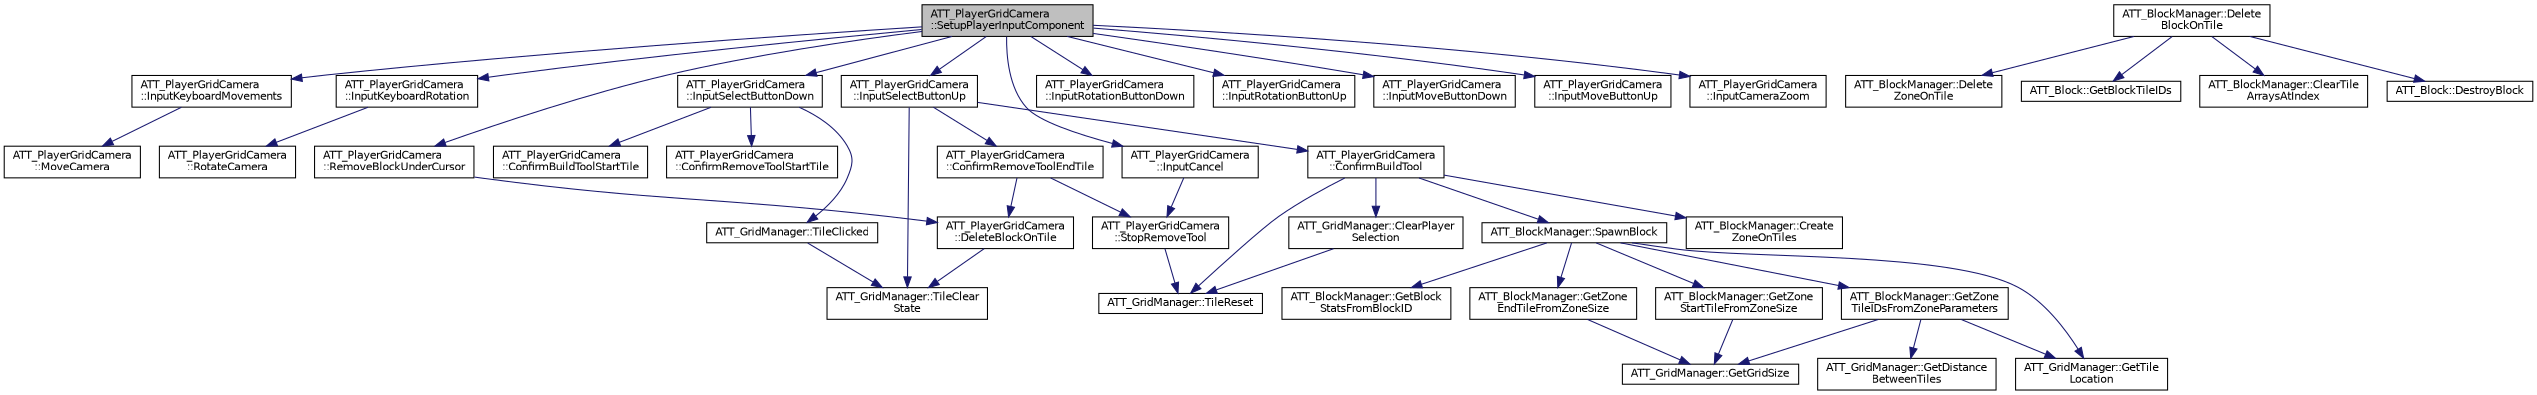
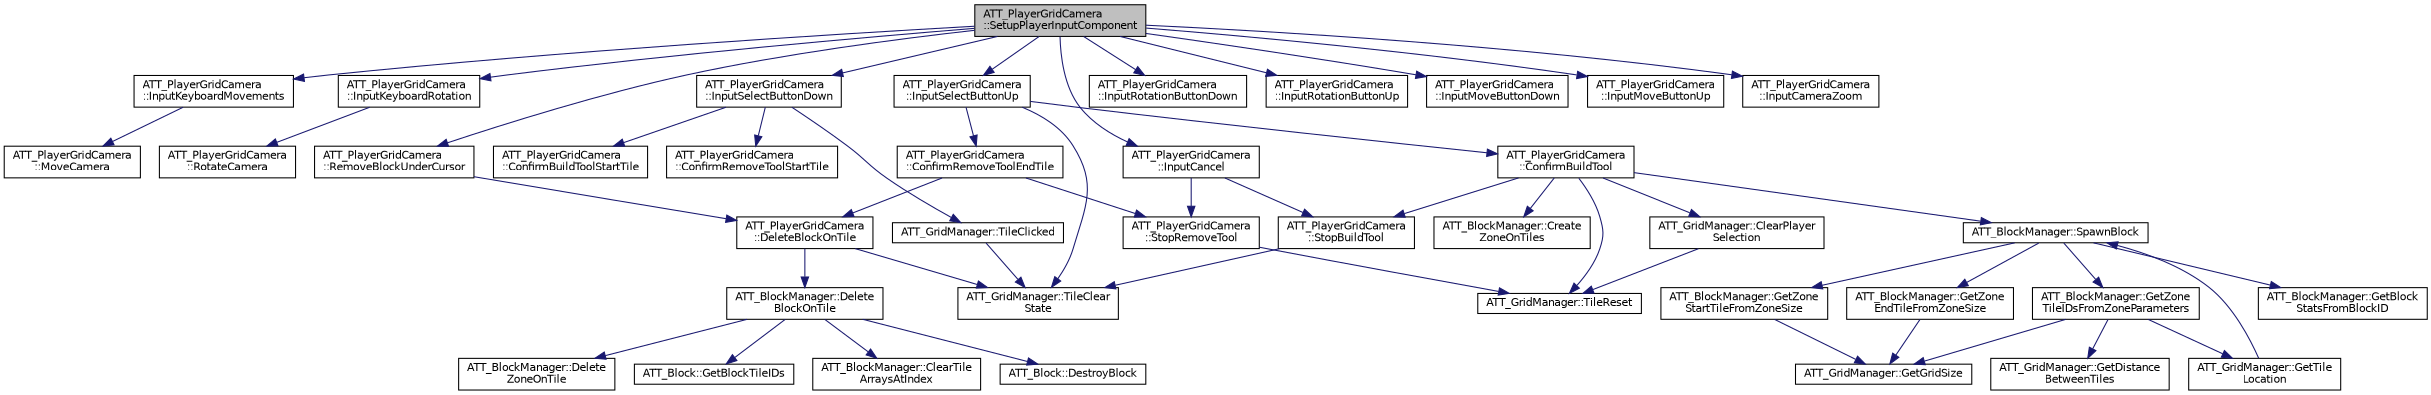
  digraph {
    rankdir=TB
    node [color=black fillcolor=white fontname=Helvetica fontsize=10 shape=record style=filled]
    edge [color=midnightblue fontname=Helvetica fontsize=10 labelfontname=Helvetica labelfontsize=10 style=solid]
    n1 [fillcolor=grey75 fontcolor=black height=0.2 label="ATT_PlayerGridCamera\l::SetupPlayerInputComponent" width=0.4]
    n2 [height=0.2 label="ATT_PlayerGridCamera\l::InputKeyboardMovements" width=0.4]
    n3 [height=0.2 label="ATT_PlayerGridCamera\l::InputKeyboardRotation" width=0.4]
    n4 [height=0.2 label="ATT_PlayerGridCamera\l::RemoveBlockUnderCursor" width=0.4]
    n5 [height=0.2 label="ATT_PlayerGridCamera\l::InputSelectButtonDown" width=0.4]
    n6 [height=0.2 label="ATT_PlayerGridCamera\l::InputSelectButtonUp" width=0.4]
    n7 [height=0.2 label="ATT_PlayerGridCamera\l::InputCancel" width=0.4]
    n8 [height=0.2 label="ATT_PlayerGridCamera\l::InputRotationButtonDown" width=0.4]
    n9 [height=0.2 label="ATT_PlayerGridCamera\l::InputRotationButtonUp" width=0.4]
    n10 [height=0.2 label="ATT_PlayerGridCamera\l::InputMoveButtonDown" width=0.4]
    n11 [height=0.2 label="ATT_PlayerGridCamera\l::InputMoveButtonUp" width=0.4]
    n12 [height=0.2 label="ATT_PlayerGridCamera\l::InputCameraZoom" width=0.4]
    n13 [height=0.2 label="ATT_PlayerGridCamera\l::MoveCamera" width=0.4]
    n14 [height=0.2 label="ATT_PlayerGridCamera\l::RotateCamera" width=0.4]
    n15 [height=0.2 label="ATT_PlayerGridCamera\l::DeleteBlockOnTile" width=0.4]
    n16 [height=0.2 label="ATT_PlayerGridCamera\l::ConfirmRemoveToolStartTile" width=0.4]
    n17 [height=0.2 label="ATT_PlayerGridCamera\l::ConfirmBuildToolStartTile" width=0.4]
    n18 [height=0.2 label="ATT_GridManager::TileClicked" width=0.4]
    n19 [height=0.2 label="ATT_GridManager::TileClear\lState" width=0.4]
    n20 [height=0.2 label="ATT_PlayerGridCamera\l::ConfirmRemoveToolEndTile" width=0.4]
    n21 [height=0.2 label="ATT_PlayerGridCamera\l::ConfirmBuildTool" width=0.4]
    n22 [height=0.2 label="ATT_PlayerGridCamera\l::StopRemoveTool" width=0.4]
+   n23 [height=0.2 label="ATT_PlayerGridCamera\l::StopBuildTool" width=0.4]
    n24 [height=0.2 label="ATT_BlockManager::Delete\lBlockOnTile" width=0.4]
    n25 [height=0.2 label="ATT_BlockManager::Delete\lZoneOnTile" width=0.4]
    n26 [height=0.2 label="ATT_Block::GetBlockTileIDs" width=0.4]
    n27 [height=0.2 label="ATT_BlockManager::ClearTile\lArraysAtIndex" width=0.4]
    n28 [height=0.2 label="ATT_Block::DestroyBlock" width=0.4]
    n29 [height=0.2 label="ATT_GridManager::ClearPlayer\lSelection" width=0.4]
    n30 [height=0.2 label="ATT_GridManager::TileReset" width=0.4]
    n31 [height=0.2 label="ATT_BlockManager::SpawnBlock" width=0.4]
    n32 [height=0.2 label="ATT_BlockManager::Create\lZoneOnTiles" width=0.4]
    n33 [height=0.2 label="ATT_GridManager::GetTile\lLocation" width=0.4]
    n34 [height=0.2 label="ATT_BlockManager::GetBlock\lStatsFromBlockID" width=0.4]
    n35 [height=0.2 label="ATT_BlockManager::GetZone\lStartTileFromZoneSize" width=0.4]
    n36 [height=0.2 label="ATT_BlockManager::GetZone\lEndTileFromZoneSize" width=0.4]
    n37 [height=0.2 label="ATT_BlockManager::GetZone\lTileIDsFromZoneParameters" width=0.4]
    n38 [height=0.2 label="ATT_GridManager::GetGridSize" width=0.4]
    n39 [height=0.2 label="ATT_GridManager::GetDistance\lBetweenTiles" width=0.4]
    n1 -> n2
    n1 -> n3
    n1 -> n4
    n1 -> n5
    n1 -> n6
    n1 -> n7
    n1 -> n8
    n1 -> n9
    n1 -> n10
    n1 -> n11
    n1 -> n12
    n2 -> n13
    n3 -> n14
    n4 -> n15
    n5 -> n16
    n5 -> n17
    n5 -> n18
    n6 -> n19
    n6 -> n20
    n6 -> n21
    n7 -> n22
+   n7 -> n23
    n15 -> n19
+   n15 -> n24
    n18 -> n19
    n20 -> n15
    n20 -> n22
+   n21 -> n23
    n21 -> n29
    n21 -> n30
    n21 -> n31
    n21 -> n32
    n22 -> n30
+   n23 -> n19
    n24 -> n25
    n24 -> n26
    n24 -> n27
    n24 -> n28
    n29 -> n30
-   n31 -> n33
+   n33 -> n31
    n31 -> n34
    n31 -> n35
    n31 -> n36
    n31 -> n37
    n35 -> n38
    n36 -> n38
    n37 -> n33
    n37 -> n38
    n37 -> n39
  }
